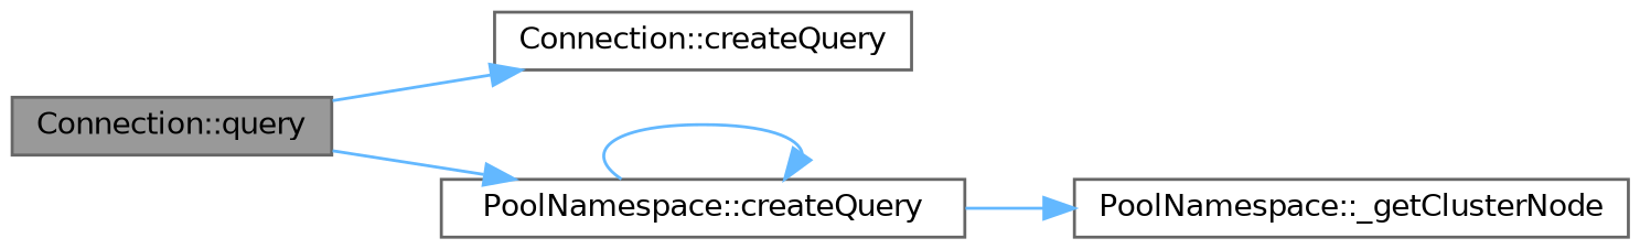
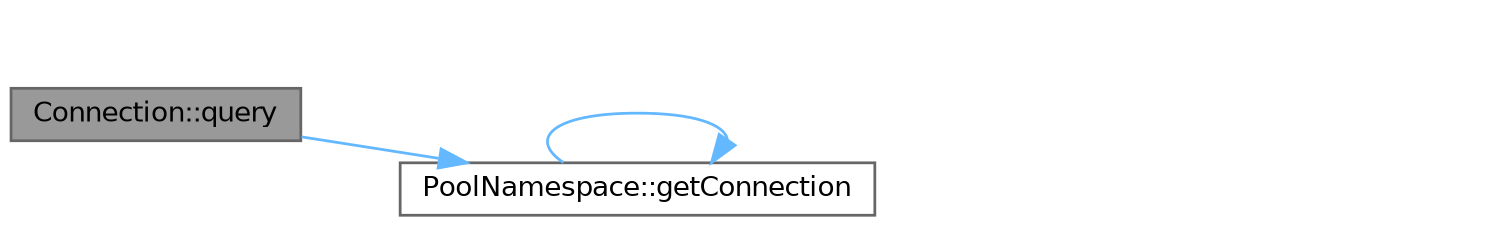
  digraph {
    rankdir=LR
    node [color=grey40 fillcolor=white fontname=Helvetica fontsize=10 shape=box style=filled]
    edge [color=steelblue1 fontname=Helvetica fontsize=10 labelfontname=Helvetica labelfontsize=10 style=solid]
    n1 [color=gray40 fillcolor=grey60 fontcolor=black height=0.2 label="Connection::query" width=0.4]
-   n2 [height=0.2 label="Connection::createQuery" width=0.4]
-   n3 [height=0.2 label="PoolNamespace::createQuery" width=0.4]
-   n4 [height=0.2 label="PoolNamespace::_getClusterNode" width=0.4]
-   n1 -> n2
+   n3 [height=0.2 label="PoolNamespace::getConnection" width=0.4]
    n1 -> n3
    n3 -> n3
-   n3 -> n4
  }
